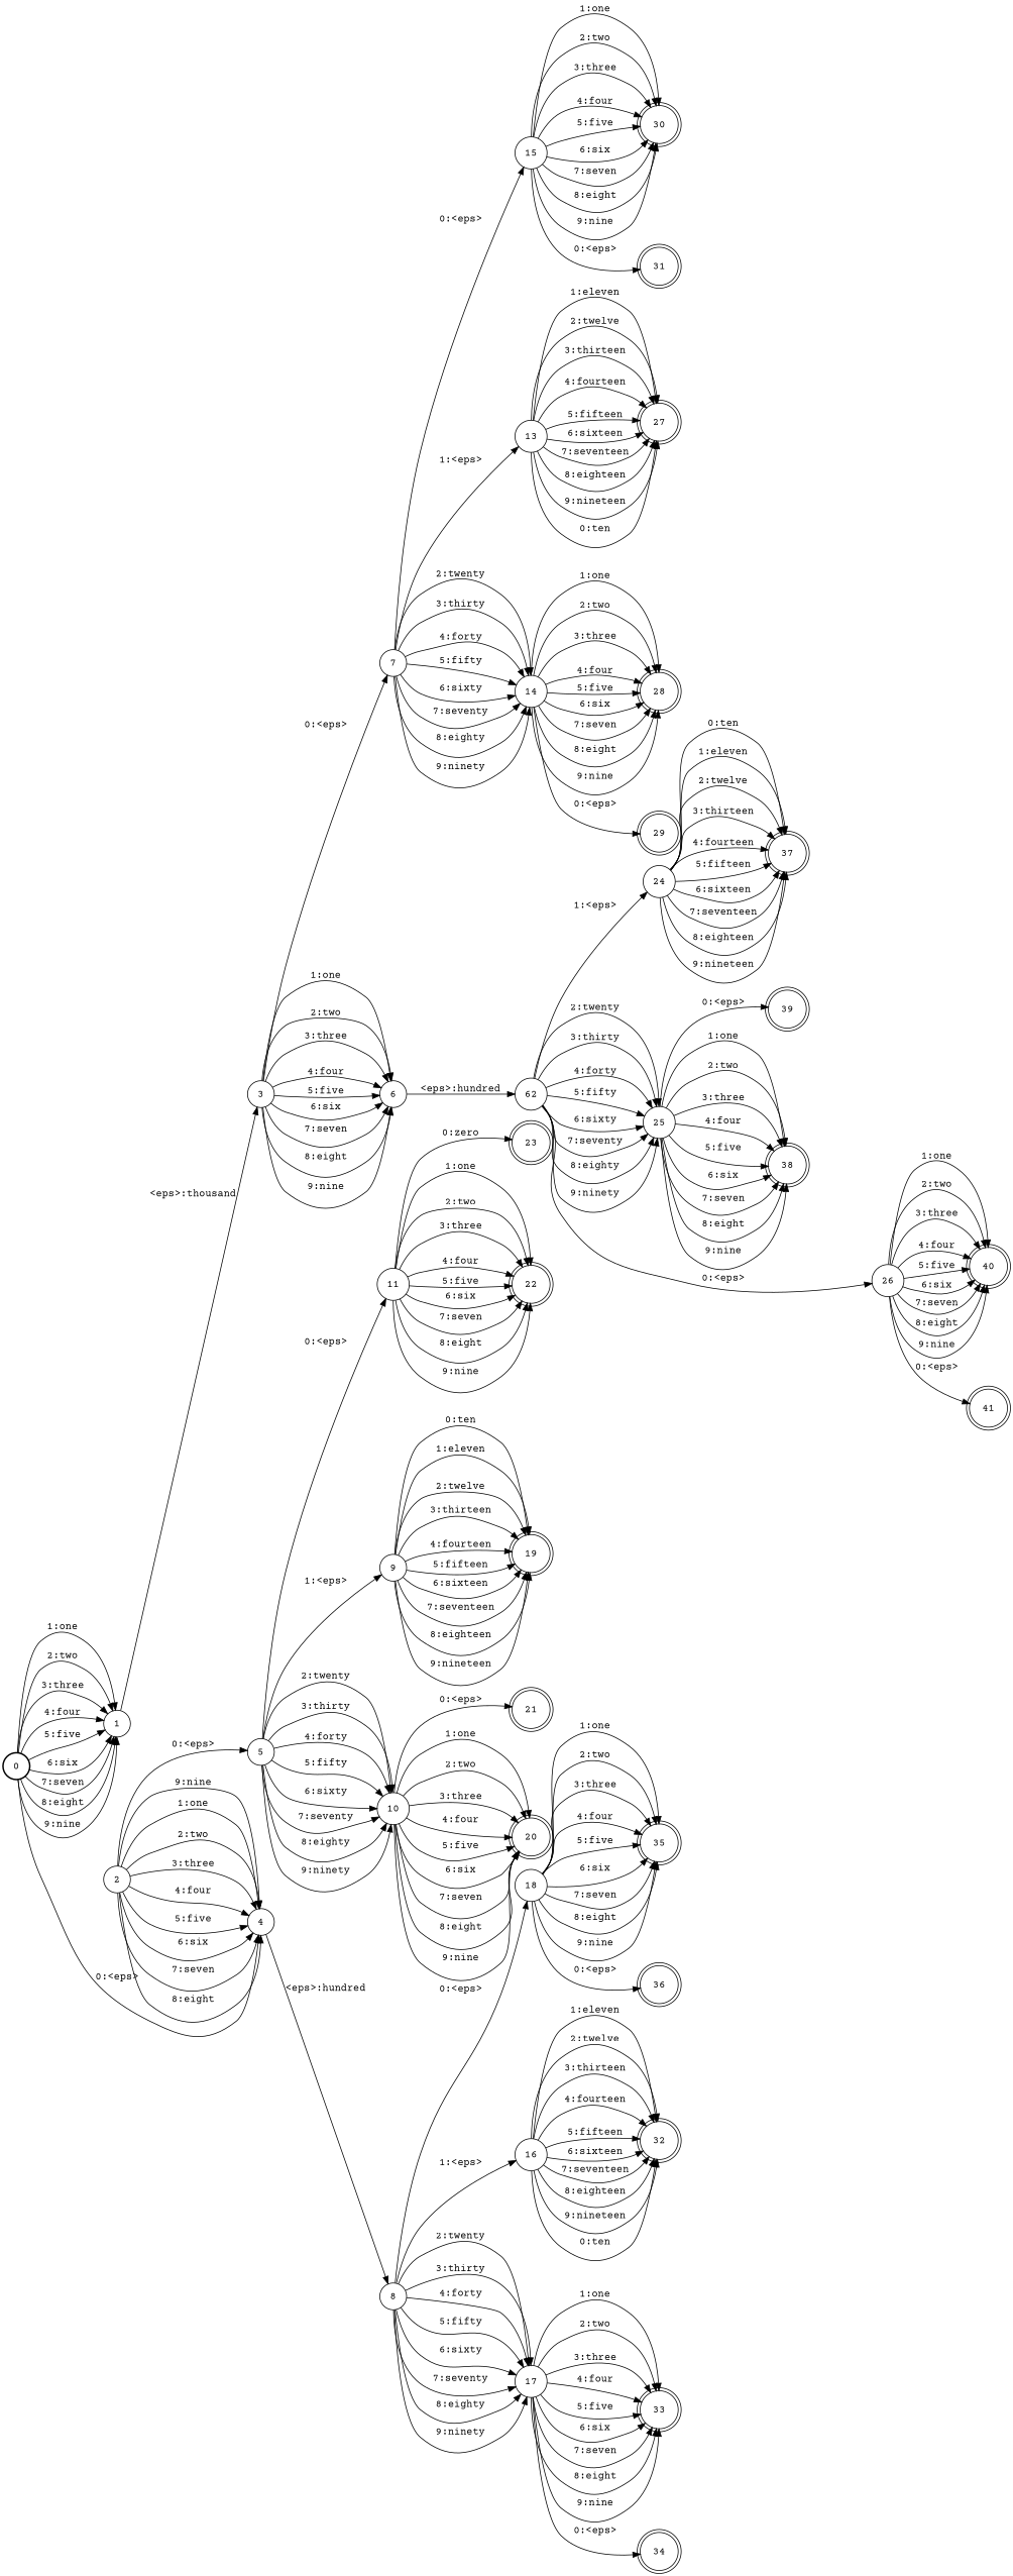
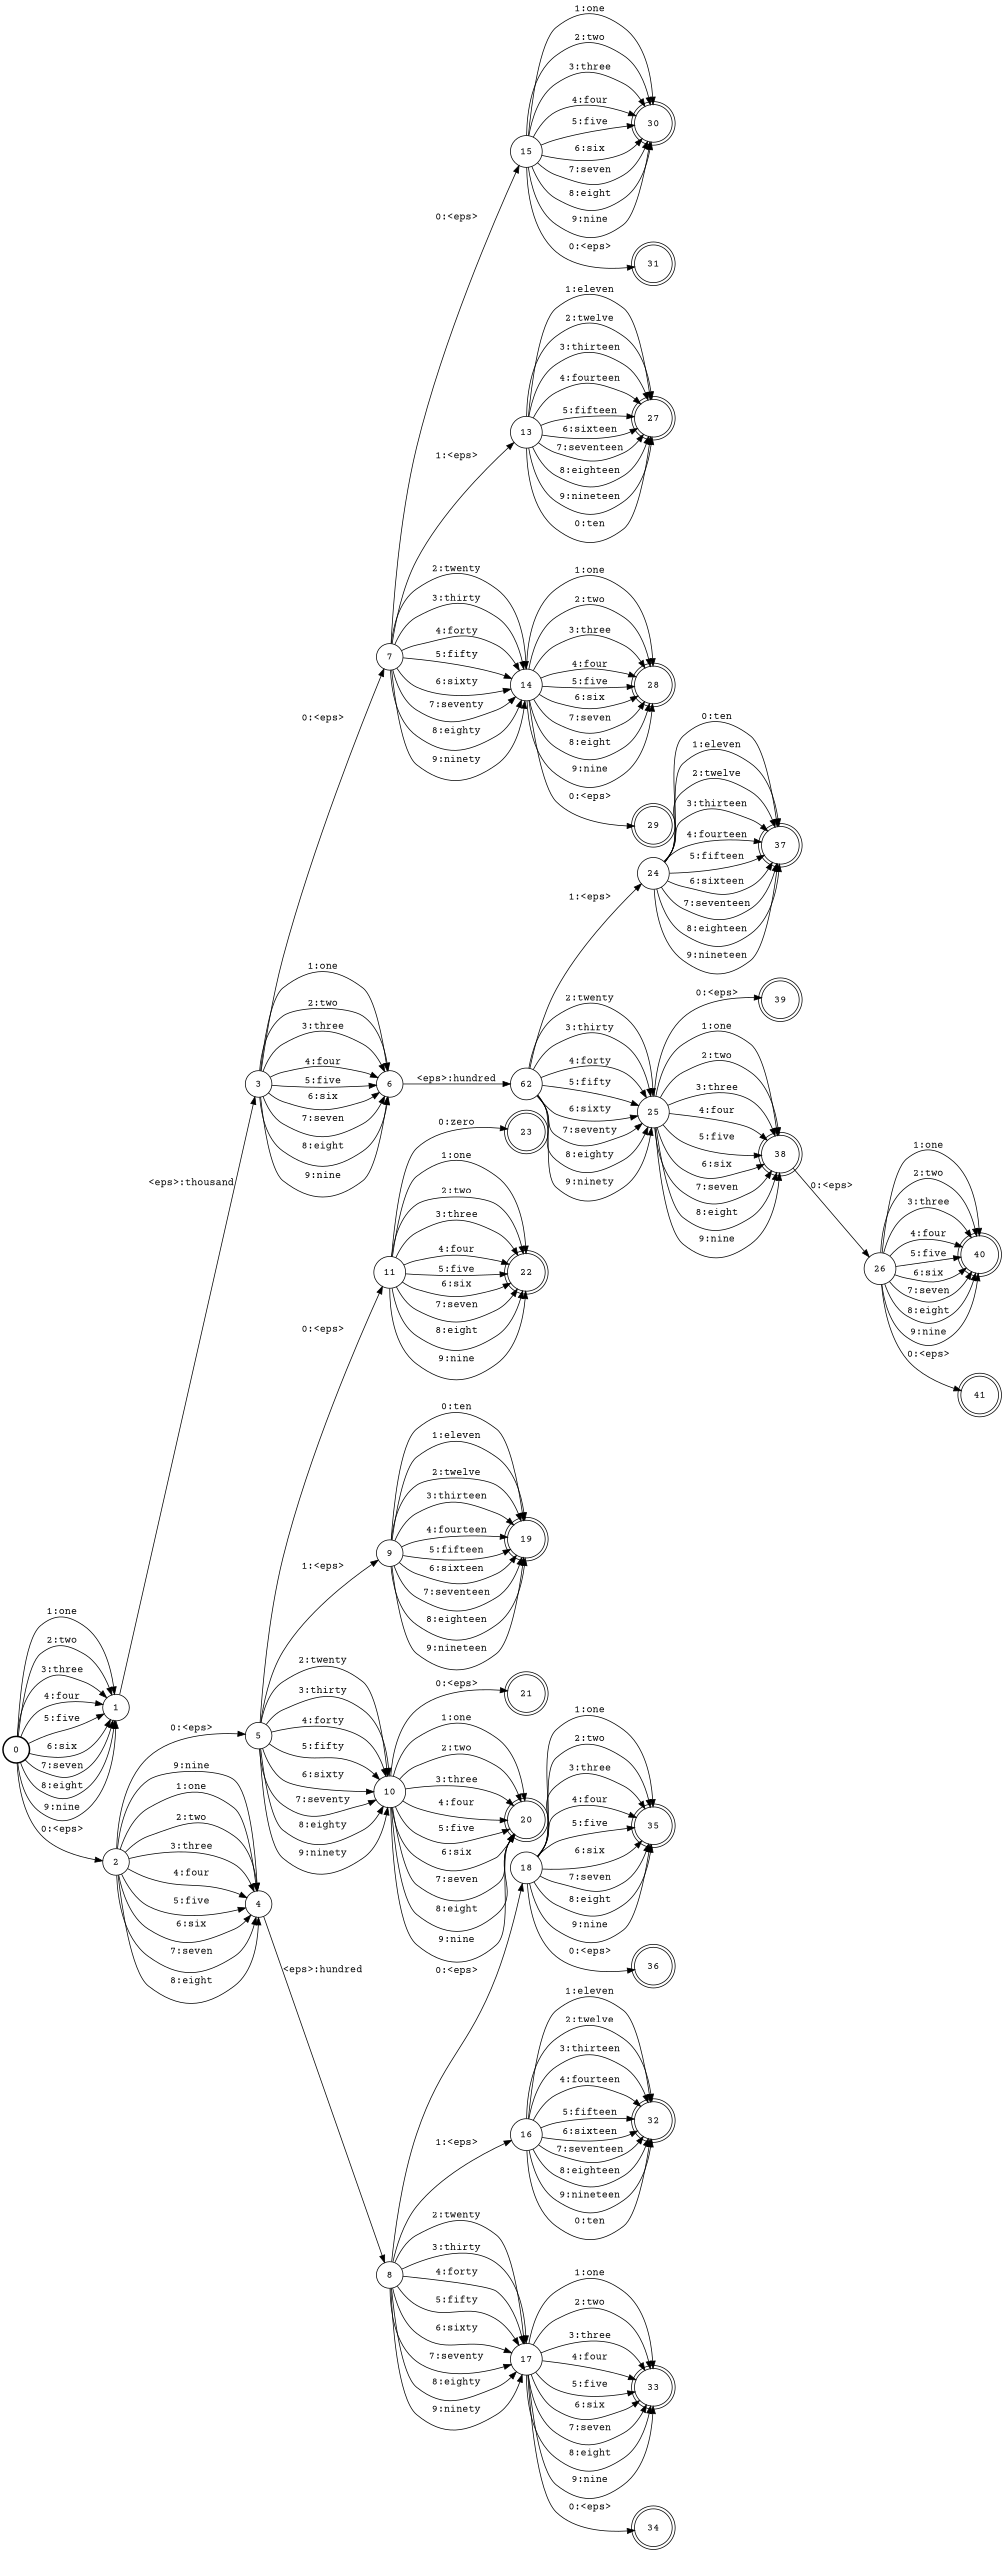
  digraph {
    fontname="Courier Prime"
    nodesep=0.25
    rankdir=LR
    ranksep=0.4
    node [fontname="Courier Prime" fontsize=14 shape=circle style=solid]
    edge [fontname="Courier Prime" fontsize=14]
    n1 [label=0 style=bold]
    n2 [label=1]
    n3 [label=2]
    n4 [label=3]
    n5 [label=4]
    n6 [label=5]
    n7 [label=6]
    n8 [label=7]
    n9 [label=8]
    n10 [label=9]
    n11 [label=10]
    n12 [label=11]
    n13 [label=62]
    n14 [label=13]
    n15 [label=14]
    n16 [label=15]
    n17 [label=16]
    n18 [label=17]
    n19 [label=18]
    n20 [label=19 shape=doublecircle]
    n21 [label=20 shape=doublecircle]
    n22 [label=21 shape=doublecircle]
    n23 [label=22 shape=doublecircle]
    n24 [label=23 shape=doublecircle]
    n25 [label=24]
    n26 [label=25]
    n27 [label=26]
    n28 [label=27 shape=doublecircle]
    n29 [label=28 shape=doublecircle]
    n30 [label=29 shape=doublecircle]
    n31 [label=30 shape=doublecircle]
    n32 [label=31 shape=doublecircle]
    n33 [label=32 shape=doublecircle]
    n34 [label=33 shape=doublecircle]
    n35 [label=34 shape=doublecircle]
    n36 [label=35 shape=doublecircle]
    n37 [label=36 shape=doublecircle]
    n38 [label=37 shape=doublecircle]
    n39 [label=38 shape=doublecircle]
    n40 [label=39 shape=doublecircle]
    n41 [label=40 shape=doublecircle]
    n42 [label=41 shape=doublecircle]
    n1 -> n2 [label="1:one"]
    n1 -> n2 [label="2:two"]
    n1 -> n2 [label="3:three"]
    n1 -> n2 [label="4:four"]
    n1 -> n2 [label="5:five"]
    n1 -> n2 [label="6:six"]
    n1 -> n2 [label="7:seven"]
    n1 -> n2 [label="8:eight"]
    n1 -> n2 [label="9:nine"]
-   n1 -> n5 [label="0:<eps>"]
+   n1 -> n3 [label="0:<eps>"]
    n2 -> n4 [label="<eps>:thousand"]
    n3 -> n5 [label="1:one"]
    n3 -> n5 [label="2:two"]
    n3 -> n5 [label="3:three"]
    n3 -> n5 [label="4:four"]
    n3 -> n5 [label="5:five"]
    n3 -> n5 [label="6:six"]
    n3 -> n5 [label="7:seven"]
    n3 -> n5 [label="8:eight"]
    n3 -> n5 [label="9:nine"]
    n3 -> n6 [label="0:<eps>"]
    n4 -> n7 [label="1:one"]
    n4 -> n7 [label="2:two"]
    n4 -> n7 [label="3:three"]
    n4 -> n7 [label="4:four"]
    n4 -> n7 [label="5:five"]
    n4 -> n7 [label="6:six"]
    n4 -> n7 [label="7:seven"]
    n4 -> n7 [label="8:eight"]
    n4 -> n7 [label="9:nine"]
    n4 -> n8 [label="0:<eps>"]
    n5 -> n9 [label="<eps>:hundred"]
    n6 -> n10 [label="1:<eps>"]
    n6 -> n11 [label="2:twenty"]
    n6 -> n11 [label="3:thirty"]
    n6 -> n11 [label="4:forty"]
    n6 -> n11 [label="5:fifty"]
    n6 -> n11 [label="6:sixty"]
    n6 -> n11 [label="7:seventy"]
    n6 -> n11 [label="8:eighty"]
    n6 -> n11 [label="9:ninety"]
    n6 -> n12 [label="0:<eps>"]
    n7 -> n13 [label="<eps>:hundred"]
    n8 -> n14 [label="1:<eps>"]
    n8 -> n15 [label="2:twenty"]
    n8 -> n15 [label="3:thirty"]
    n8 -> n15 [label="4:forty"]
    n8 -> n15 [label="5:fifty"]
    n8 -> n15 [label="6:sixty"]
    n8 -> n15 [label="7:seventy"]
    n8 -> n15 [label="8:eighty"]
    n8 -> n15 [label="9:ninety"]
    n8 -> n16 [label="0:<eps>"]
    n9 -> n17 [label="1:<eps>"]
    n9 -> n18 [label="2:twenty"]
    n9 -> n18 [label="3:thirty"]
    n9 -> n18 [label="4:forty"]
    n9 -> n18 [label="5:fifty"]
    n9 -> n18 [label="6:sixty"]
    n9 -> n18 [label="7:seventy"]
    n9 -> n18 [label="8:eighty"]
    n9 -> n18 [label="9:ninety"]
    n9 -> n19 [label="0:<eps>"]
    n10 -> n20 [label="1:eleven"]
    n10 -> n20 [label="2:twelve"]
    n10 -> n20 [label="3:thirteen"]
    n10 -> n20 [label="4:fourteen"]
    n10 -> n20 [label="5:fifteen"]
    n10 -> n20 [label="6:sixteen"]
    n10 -> n20 [label="7:seventeen"]
    n10 -> n20 [label="8:eighteen"]
    n10 -> n20 [label="9:nineteen"]
    n10 -> n20 [label="0:ten"]
    n11 -> n21 [label="1:one"]
    n11 -> n21 [label="2:two"]
    n11 -> n21 [label="3:three"]
    n11 -> n21 [label="4:four"]
    n11 -> n21 [label="5:five"]
    n11 -> n21 [label="6:six"]
    n11 -> n21 [label="7:seven"]
    n11 -> n21 [label="8:eight"]
    n11 -> n21 [label="9:nine"]
    n11 -> n22 [label="0:<eps>"]
    n12 -> n23 [label="1:one"]
    n12 -> n23 [label="2:two"]
    n12 -> n23 [label="3:three"]
    n12 -> n23 [label="4:four"]
    n12 -> n23 [label="5:five"]
    n12 -> n23 [label="6:six"]
    n12 -> n23 [label="7:seven"]
    n12 -> n23 [label="8:eight"]
    n12 -> n23 [label="9:nine"]
    n12 -> n24 [label="0:zero"]
    n13 -> n25 [label="1:<eps>"]
    n13 -> n26 [label="2:twenty"]
    n13 -> n26 [label="3:thirty"]
    n13 -> n26 [label="4:forty"]
    n13 -> n26 [label="5:fifty"]
    n13 -> n26 [label="6:sixty"]
    n13 -> n26 [label="7:seventy"]
    n13 -> n26 [label="8:eighty"]
    n13 -> n26 [label="9:ninety"]
-   n13 -> n27 [label="0:<eps>"]
+   n39 -> n27 [label="0:<eps>"]
    n14 -> n28 [label="1:eleven"]
    n14 -> n28 [label="2:twelve"]
    n14 -> n28 [label="3:thirteen"]
    n14 -> n28 [label="4:fourteen"]
    n14 -> n28 [label="5:fifteen"]
    n14 -> n28 [label="6:sixteen"]
    n14 -> n28 [label="7:seventeen"]
    n14 -> n28 [label="8:eighteen"]
    n14 -> n28 [label="9:nineteen"]
    n14 -> n28 [label="0:ten"]
    n15 -> n29 [label="1:one"]
    n15 -> n29 [label="2:two"]
    n15 -> n29 [label="3:three"]
    n15 -> n29 [label="4:four"]
    n15 -> n29 [label="5:five"]
    n15 -> n29 [label="6:six"]
    n15 -> n29 [label="7:seven"]
    n15 -> n29 [label="8:eight"]
    n15 -> n29 [label="9:nine"]
    n15 -> n30 [label="0:<eps>"]
    n16 -> n31 [label="1:one"]
    n16 -> n31 [label="2:two"]
    n16 -> n31 [label="3:three"]
    n16 -> n31 [label="4:four"]
    n16 -> n31 [label="5:five"]
    n16 -> n31 [label="6:six"]
    n16 -> n31 [label="7:seven"]
    n16 -> n31 [label="8:eight"]
    n16 -> n31 [label="9:nine"]
    n16 -> n32 [label="0:<eps>"]
    n17 -> n33 [label="1:eleven"]
    n17 -> n33 [label="2:twelve"]
    n17 -> n33 [label="3:thirteen"]
    n17 -> n33 [label="4:fourteen"]
    n17 -> n33 [label="5:fifteen"]
    n17 -> n33 [label="6:sixteen"]
    n17 -> n33 [label="7:seventeen"]
    n17 -> n33 [label="8:eighteen"]
    n17 -> n33 [label="9:nineteen"]
    n17 -> n33 [label="0:ten"]
    n18 -> n34 [label="1:one"]
    n18 -> n34 [label="2:two"]
    n18 -> n34 [label="3:three"]
    n18 -> n34 [label="4:four"]
    n18 -> n34 [label="5:five"]
    n18 -> n34 [label="6:six"]
    n18 -> n34 [label="7:seven"]
    n18 -> n34 [label="8:eight"]
    n18 -> n34 [label="9:nine"]
    n18 -> n35 [label="0:<eps>"]
    n19 -> n36 [label="1:one"]
    n19 -> n36 [label="2:two"]
    n19 -> n36 [label="3:three"]
    n19 -> n36 [label="4:four"]
    n19 -> n36 [label="5:five"]
    n19 -> n36 [label="6:six"]
    n19 -> n36 [label="7:seven"]
    n19 -> n36 [label="8:eight"]
    n19 -> n36 [label="9:nine"]
    n19 -> n37 [label="0:<eps>"]
    n25 -> n38 [label="1:eleven"]
    n25 -> n38 [label="2:twelve"]
    n25 -> n38 [label="3:thirteen"]
    n25 -> n38 [label="4:fourteen"]
    n25 -> n38 [label="5:fifteen"]
    n25 -> n38 [label="6:sixteen"]
    n25 -> n38 [label="7:seventeen"]
    n25 -> n38 [label="8:eighteen"]
    n25 -> n38 [label="9:nineteen"]
    n25 -> n38 [label="0:ten"]
    n26 -> n39 [label="1:one"]
    n26 -> n39 [label="2:two"]
    n26 -> n39 [label="3:three"]
    n26 -> n39 [label="4:four"]
    n26 -> n39 [label="5:five"]
    n26 -> n39 [label="6:six"]
    n26 -> n39 [label="7:seven"]
    n26 -> n39 [label="8:eight"]
    n26 -> n39 [label="9:nine"]
    n26 -> n40 [label="0:<eps>"]
    n27 -> n41 [label="1:one"]
    n27 -> n41 [label="2:two"]
    n27 -> n41 [label="3:three"]
    n27 -> n41 [label="4:four"]
    n27 -> n41 [label="5:five"]
    n27 -> n41 [label="6:six"]
    n27 -> n41 [label="7:seven"]
    n27 -> n41 [label="8:eight"]
    n27 -> n41 [label="9:nine"]
    n27 -> n42 [label="0:<eps>"]
  }
